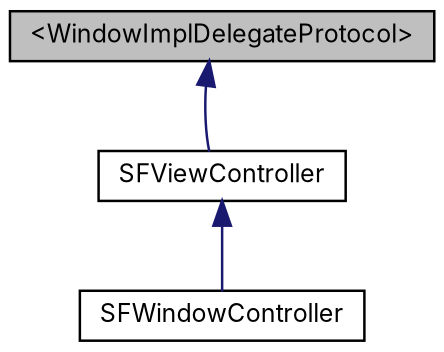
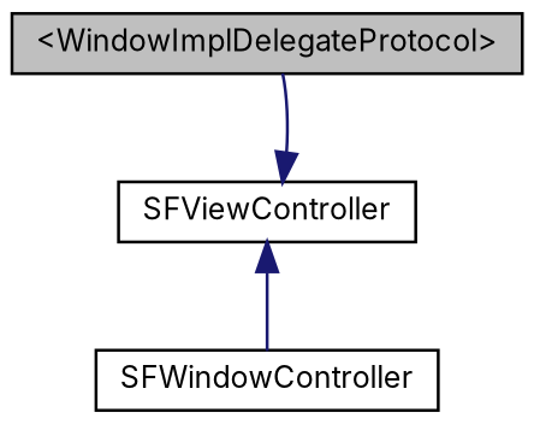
  digraph {
    fontname=Inter
    node [color=black fillcolor=white fontname=Inter fontsize=10 shape=record style=filled]
    edge [color=midnightblue dir=back fontname=Inter fontsize=10 labelfontname=Helvetica labelfontsize=10 style=solid]
    n1 [fillcolor=grey75 fontcolor=black height=0.2 label="\<WindowImplDelegateProtocol\>" width=0.4]
    n2 [height=0.2 label=SFViewController width=0.4]
    n3 [height=0.2 label=SFWindowController width=0.4]
-   n1 -> n2
+   n2 -> n1
    n2 -> n3
  }
